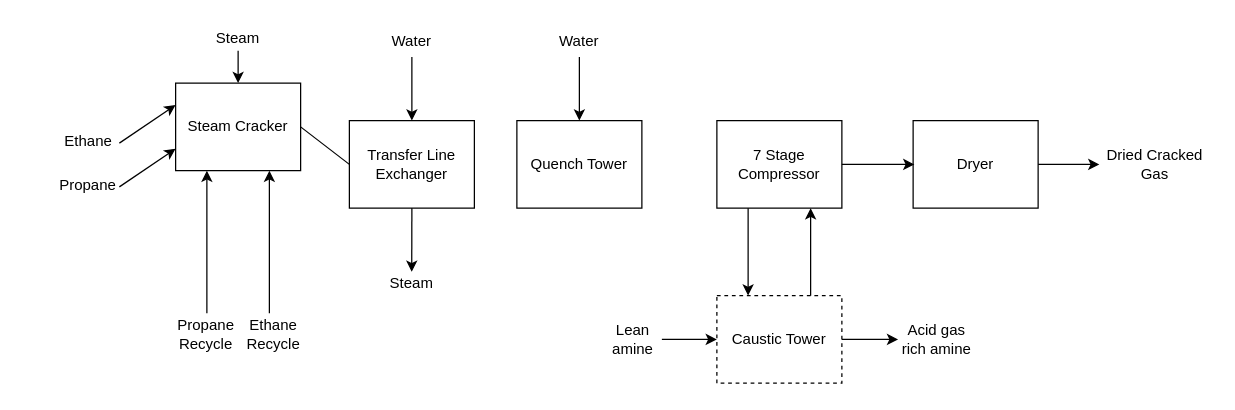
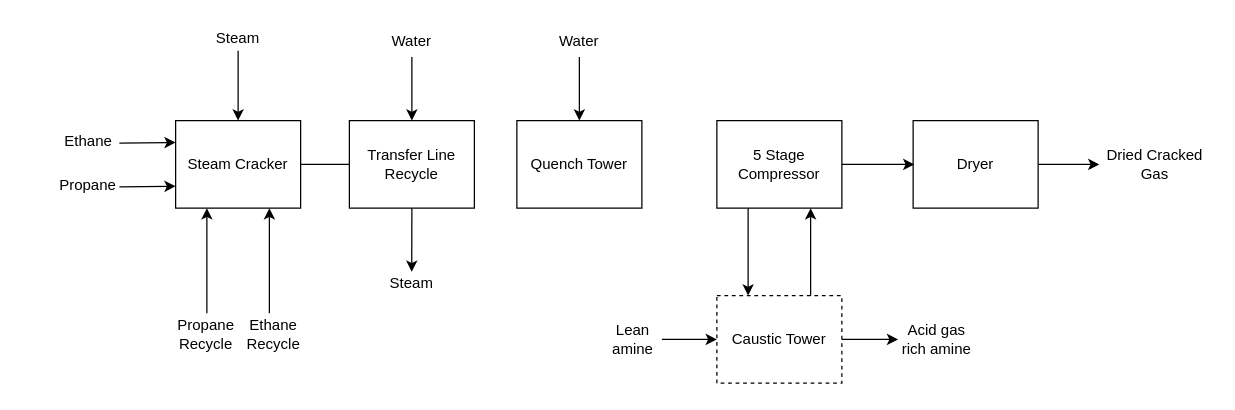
  <mxCell id="0" />
  <mxCell id="1" parent="0" />
- <mxCell id="2" value="Steam Cracker" style="rounded=0;whiteSpace=wrap;html=1;" parent="1" vertex="1"><mxGeometry x="140" y="66" width="100" height="70" as="geometry" /></mxCell>
+ <mxCell id="2" value="Steam Cracker" style="rounded=0;whiteSpace=wrap;html=1;" parent="1" vertex="1"><mxGeometry x="140" y="96" width="100" height="70" as="geometry" /></mxCell>
  <mxCell id="3" value="Quench Tower" style="rounded=0;whiteSpace=wrap;html=1;" parent="1" vertex="1"><mxGeometry x="413" y="96" width="100" height="70" as="geometry" /></mxCell>
  <mxCell id="4" value="Caustic Tower" style="rounded=0;whiteSpace=wrap;html=1;dashed=1;" parent="1" vertex="1"><mxGeometry x="573" y="236" width="100" height="70" as="geometry" /></mxCell>
- <mxCell id="5" value="7 Stage Compressor" style="rounded=0;whiteSpace=wrap;html=1;" parent="1" vertex="1"><mxGeometry x="573" y="96" width="100" height="70" as="geometry" /></mxCell>
+ <mxCell id="5" value="5 Stage Compressor" style="rounded=0;whiteSpace=wrap;html=1;" parent="1" vertex="1"><mxGeometry x="573" y="96" width="100" height="70" as="geometry" /></mxCell>
  <mxCell id="6" value="Dryer" style="rounded=0;whiteSpace=wrap;html=1;" parent="1" vertex="1"><mxGeometry x="730" y="96" width="100" height="70" as="geometry" /></mxCell>
  <mxCell id="7" value="" style="endArrow=none;html=1;exitX=1;exitY=0.5;exitDx=0;exitDy=0;entryX=0;entryY=0.5;entryDx=0;entryDy=0;" parent="1" source="2" target="28" edge="1"><mxGeometry width="50" height="50" relative="1" as="geometry"><mxPoint x="327" y="246" as="sourcePoint" /><mxPoint x="377" y="196" as="targetPoint" /></mxGeometry></mxCell>
  <mxCell id="8" value="" style="endArrow=classic;html=1;entryX=0;entryY=0.75;entryDx=0;entryDy=0;" parent="1" target="2" edge="1"><mxGeometry width="50" height="50" relative="1" as="geometry"><mxPoint x="95" y="149" as="sourcePoint" /><mxPoint x="297" y="141" as="targetPoint" /></mxGeometry></mxCell>
  <mxCell id="9" value="" style="endArrow=classic;html=1;exitX=0.25;exitY=1;exitDx=0;exitDy=0;entryX=0.25;entryY=0;entryDx=0;entryDy=0;entryPerimeter=0;" parent="1" source="5" target="4" edge="1"><mxGeometry width="50" height="50" relative="1" as="geometry"><mxPoint x="713" y="236" as="sourcePoint" /><mxPoint x="763" y="186" as="targetPoint" /></mxGeometry></mxCell>
  <mxCell id="10" value="" style="endArrow=classic;html=1;exitX=0.75;exitY=0;exitDx=0;exitDy=0;entryX=0.75;entryY=1;entryDx=0;entryDy=0;exitPerimeter=0;" parent="1" source="4" target="5" edge="1"><mxGeometry width="50" height="50" relative="1" as="geometry"><mxPoint x="833" y="130.5" as="sourcePoint" /><mxPoint x="883" y="131" as="targetPoint" /></mxGeometry></mxCell>
  <mxCell id="11" value="" style="endArrow=classic;html=1;exitX=1;exitY=0.5;exitDx=0;exitDy=0;" parent="1" source="5" edge="1"><mxGeometry width="50" height="50" relative="1" as="geometry"><mxPoint x="983" y="131" as="sourcePoint" /><mxPoint x="731" y="131" as="targetPoint" /></mxGeometry></mxCell>
  <mxCell id="12" value="" style="endArrow=classic;html=1;entryX=0;entryY=0.25;entryDx=0;entryDy=0;" parent="1" target="2" edge="1"><mxGeometry width="50" height="50" relative="1" as="geometry"><mxPoint x="95" y="114" as="sourcePoint" /><mxPoint x="87" y="126" as="targetPoint" /></mxGeometry></mxCell>
  <mxCell id="13" value="Ethane" style="text;html=1;strokeColor=none;fillColor=none;align=center;verticalAlign=middle;whiteSpace=wrap;rounded=0;" parent="1" vertex="1"><mxGeometry x="20.5" y="103" width="99" height="20" as="geometry" /></mxCell>
  <mxCell id="14" value="Propane" style="text;html=1;strokeColor=none;fillColor=none;align=center;verticalAlign=middle;whiteSpace=wrap;rounded=0;" parent="1" vertex="1"><mxGeometry x="50" y="138" width="40" height="20" as="geometry" /></mxCell>
  <mxCell id="15" value="" style="endArrow=classic;html=1;entryX=0;entryY=0.5;entryDx=0;entryDy=0;" parent="1" edge="1"><mxGeometry width="50" height="50" relative="1" as="geometry"><mxPoint x="830" y="131" as="sourcePoint" /><mxPoint x="879" y="131" as="targetPoint" /></mxGeometry></mxCell>
  <mxCell id="16" value="" style="endArrow=classic;html=1;entryX=0;entryY=0.5;entryDx=0;entryDy=0;" parent="1" target="4" edge="1"><mxGeometry width="50" height="50" relative="1" as="geometry"><mxPoint x="529" y="271" as="sourcePoint" /><mxPoint x="423" y="141" as="targetPoint" /></mxGeometry></mxCell>
  <mxCell id="17" value="" style="endArrow=classic;html=1;exitX=1;exitY=0.5;exitDx=0;exitDy=0;" parent="1" source="4" edge="1"><mxGeometry width="50" height="50" relative="1" as="geometry"><mxPoint x="493" y="281" as="sourcePoint" /><mxPoint x="718" y="271" as="targetPoint" /></mxGeometry></mxCell>
  <mxCell id="18" value="Acid gas rich amine" style="text;html=1;strokeColor=none;fillColor=none;align=center;verticalAlign=middle;whiteSpace=wrap;rounded=0;" parent="1" vertex="1"><mxGeometry x="719" y="261" width="60" height="20" as="geometry" /></mxCell>
  <mxCell id="19" value="Lean amine" style="text;html=1;strokeColor=none;fillColor=none;align=center;verticalAlign=middle;whiteSpace=wrap;rounded=0;" parent="1" vertex="1"><mxGeometry x="476" y="251" width="60" height="40" as="geometry" /></mxCell>
  <mxCell id="20" value="" style="endArrow=classic;html=1;entryX=0.5;entryY=0;entryDx=0;entryDy=0;" parent="1" target="3" edge="1"><mxGeometry width="50" height="50" relative="1" as="geometry"><mxPoint x="463" y="45" as="sourcePoint" /><mxPoint x="674" y="202" as="targetPoint" /></mxGeometry></mxCell>
  <mxCell id="21" value="Water" style="text;html=1;strokeColor=none;fillColor=none;align=center;verticalAlign=middle;whiteSpace=wrap;rounded=0;" parent="1" vertex="1"><mxGeometry x="443" y="23" width="40" height="20" as="geometry" /></mxCell>
  <mxCell id="22" value="" style="endArrow=classic;html=1;entryX=0.5;entryY=0;entryDx=0;entryDy=0;exitX=0.5;exitY=1;exitDx=0;exitDy=0;" parent="1" source="23" target="2" edge="1"><mxGeometry width="50" height="50" relative="1" as="geometry"><mxPoint x="167" y="44" as="sourcePoint" /><mxPoint x="357" y="116" as="targetPoint" /></mxGeometry></mxCell>
  <mxCell id="23" value="Steam" style="text;html=1;strokeColor=none;fillColor=none;align=center;verticalAlign=middle;whiteSpace=wrap;rounded=0;" parent="1" vertex="1"><mxGeometry x="170" y="20" width="40" height="20" as="geometry" /></mxCell>
  <mxCell id="24" value="Ethane &lt;br&gt;Recycle" style="text;html=1;align=center;verticalAlign=middle;resizable=0;points=[];autosize=1;" parent="1" vertex="1"><mxGeometry x="191" y="251" width="53" height="31" as="geometry" /></mxCell>
  <mxCell id="25" value="Propane &lt;br&gt;Recycle" style="text;html=1;align=center;verticalAlign=middle;resizable=0;points=[];autosize=1;" parent="1" vertex="1"><mxGeometry x="136" y="251" width="55" height="31" as="geometry" /></mxCell>
  <mxCell id="26" value="" style="endArrow=classic;html=1;entryX=0.75;entryY=1;entryDx=0;entryDy=0;" parent="1" target="2" edge="1"><mxGeometry width="50" height="50" relative="1" as="geometry"><mxPoint x="215" y="250" as="sourcePoint" /><mxPoint x="1134" y="590" as="targetPoint" /></mxGeometry></mxCell>
  <mxCell id="27" value="" style="endArrow=classic;html=1;entryX=0.25;entryY=1;entryDx=0;entryDy=0;" parent="1" target="2" edge="1"><mxGeometry width="50" height="50" relative="1" as="geometry"><mxPoint x="165" y="250" as="sourcePoint" /><mxPoint x="1154" y="610" as="targetPoint" /></mxGeometry></mxCell>
- <mxCell id="28" value="Transfer Line Exchanger" style="rounded=0;whiteSpace=wrap;html=1;" vertex="1" parent="1"><mxGeometry x="279" y="96" width="100" height="70" as="geometry" /></mxCell>
+ <mxCell id="28" value="Transfer Line Recycle" style="rounded=0;whiteSpace=wrap;html=1;" vertex="1" parent="1"><mxGeometry x="279" y="96" width="100" height="70" as="geometry" /></mxCell>
  <mxCell id="29" value="" style="endArrow=classic;html=1;entryX=0.5;entryY=0;entryDx=0;entryDy=0;" edge="1" parent="1" target="28"><mxGeometry width="50" height="50" relative="1" as="geometry"><mxPoint x="329" y="45" as="sourcePoint" /><mxPoint x="329" y="77" as="targetPoint" /></mxGeometry></mxCell>
  <mxCell id="30" value="Water" style="text;html=1;strokeColor=none;fillColor=none;align=center;verticalAlign=middle;whiteSpace=wrap;rounded=0;" vertex="1" parent="1"><mxGeometry x="309" y="23" width="40" height="20" as="geometry" /></mxCell>
  <mxCell id="31" value="" style="endArrow=classic;html=1;entryX=0.5;entryY=0;entryDx=0;entryDy=0;exitX=0.5;exitY=1;exitDx=0;exitDy=0;" edge="1" parent="1" source="28"><mxGeometry width="50" height="50" relative="1" as="geometry"><mxPoint x="320" y="185" as="sourcePoint" /><mxPoint x="328.9" y="217" as="targetPoint" /></mxGeometry></mxCell>
  <mxCell id="32" value="Steam" style="text;html=1;strokeColor=none;fillColor=none;align=center;verticalAlign=middle;whiteSpace=wrap;rounded=0;" vertex="1" parent="1"><mxGeometry x="309" y="216" width="40" height="20" as="geometry" /></mxCell>
  <mxCell id="33" value="Dried Cracked&lt;br&gt;Gas" style="text;html=1;align=center;verticalAlign=middle;resizable=0;points=[];autosize=1;" vertex="1" parent="1"><mxGeometry x="879" y="115.5" width="87" height="31" as="geometry" /></mxCell>
